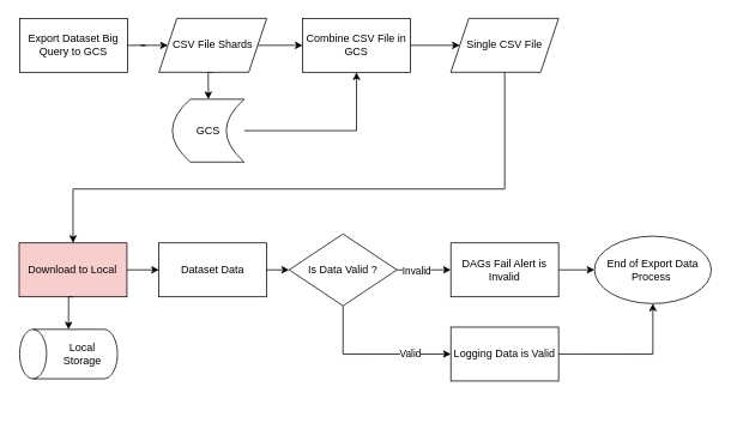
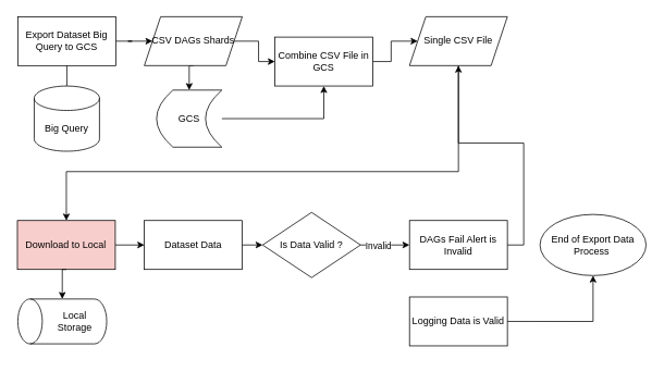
  <mxCell id="0" />
  <mxCell id="1" parent="0" />
  <mxCell id="2" style="edgeStyle=orthogonalEdgeStyle;rounded=0;orthogonalLoop=1;jettySize=auto;html=1;exitX=1;exitY=0.5;exitDx=0;exitDy=0;entryX=0;entryY=0.5;entryDx=0;entryDy=0;" edge="1" parent="1" source="3" target="9"><mxGeometry relative="1" as="geometry" /></mxCell>
  <mxCell id="3" value="Export Dataset Big Query to GCS" style="rounded=0;whiteSpace=wrap;html=1;" vertex="1" parent="1"><mxGeometry x="21" y="20" width="120" height="60" as="geometry" /></mxCell>
+ <mxCell id="4" value="Big Query" style="shape=cylinder3;whiteSpace=wrap;html=1;boundedLbl=1;backgroundOutline=1;size=15;" vertex="1" parent="1"><mxGeometry x="41" y="105" width="80" height="80" as="geometry" /></mxCell>
  <mxCell id="5" style="edgeStyle=orthogonalEdgeStyle;rounded=0;orthogonalLoop=1;jettySize=auto;html=1;exitX=1;exitY=0.5;exitDx=0;exitDy=0;entryX=0.5;entryY=1;entryDx=0;entryDy=0;" edge="1" parent="1" source="6" target="11"><mxGeometry relative="1" as="geometry" /></mxCell>
  <mxCell id="6" value="GCS" style="shape=dataStorage;whiteSpace=wrap;html=1;fixedSize=1;" vertex="1" parent="1"><mxGeometry x="191" y="110" width="80" height="70" as="geometry" /></mxCell>
  <mxCell id="7" style="edgeStyle=orthogonalEdgeStyle;rounded=0;orthogonalLoop=1;jettySize=auto;html=1;exitX=0.5;exitY=1;exitDx=0;exitDy=0;entryX=0.5;entryY=0;entryDx=0;entryDy=0;" edge="1" parent="1" source="9" target="6"><mxGeometry relative="1" as="geometry" /></mxCell>
  <mxCell id="8" style="edgeStyle=orthogonalEdgeStyle;rounded=0;orthogonalLoop=1;jettySize=auto;html=1;exitX=1;exitY=0.5;exitDx=0;exitDy=0;entryX=0;entryY=0.5;entryDx=0;entryDy=0;" edge="1" parent="1" source="9" target="11"><mxGeometry relative="1" as="geometry" /></mxCell>
- <mxCell id="9" value="CSV File Shards" style="shape=parallelogram;perimeter=parallelogramPerimeter;whiteSpace=wrap;html=1;fixedSize=1;" vertex="1" parent="1"><mxGeometry x="175.99" y="20" width="120" height="60" as="geometry" /></mxCell>
+ <mxCell id="9" value="CSV DAGs Shards" style="shape=parallelogram;perimeter=parallelogramPerimeter;whiteSpace=wrap;html=1;fixedSize=1;" vertex="1" parent="1"><mxGeometry x="175.99" y="20" width="120" height="60" as="geometry" /></mxCell>
  <mxCell id="10" style="edgeStyle=orthogonalEdgeStyle;rounded=0;orthogonalLoop=1;jettySize=auto;html=1;exitX=1;exitY=0.5;exitDx=0;exitDy=0;entryX=0;entryY=0.5;entryDx=0;entryDy=0;" edge="1" parent="1" source="11" target="13"><mxGeometry relative="1" as="geometry" /></mxCell>
- <mxCell id="11" value="Combine CSV File in GCS" style="rounded=0;whiteSpace=wrap;html=1;" vertex="1" parent="1"><mxGeometry x="336" y="20" width="120" height="60" as="geometry" /></mxCell>
+ <mxCell id="11" value="Combine CSV File in GCS" style="rounded=0;whiteSpace=wrap;html=1;" vertex="1" parent="1"><mxGeometry x="336" y="45" width="120" height="60" as="geometry" /></mxCell>
  <mxCell id="12" style="edgeStyle=orthogonalEdgeStyle;rounded=0;orthogonalLoop=1;jettySize=auto;html=1;exitX=0.5;exitY=1;exitDx=0;exitDy=0;entryX=0.5;entryY=0;entryDx=0;entryDy=0;" edge="1" parent="1" source="13" target="15"><mxGeometry relative="1" as="geometry"><Array as="points"><mxPoint x="561" y="210" /><mxPoint x="81" y="210" /></Array></mxGeometry></mxCell>
  <mxCell id="13" value="Single CSV File" style="shape=parallelogram;perimeter=parallelogramPerimeter;whiteSpace=wrap;html=1;fixedSize=1;" vertex="1" parent="1"><mxGeometry x="501" y="20" width="120" height="60" as="geometry" /></mxCell>
  <mxCell id="14" style="edgeStyle=orthogonalEdgeStyle;rounded=0;orthogonalLoop=1;jettySize=auto;html=1;exitX=1;exitY=0.5;exitDx=0;exitDy=0;entryX=0;entryY=0.5;entryDx=0;entryDy=0;" edge="1" parent="1" source="15" target="20"><mxGeometry relative="1" as="geometry" /></mxCell>
  <mxCell id="15" value="Download to Local" style="rounded=0;whiteSpace=wrap;html=1;fillColor=#f8cecc;" vertex="1" parent="1"><mxGeometry x="20.38" y="270" width="120" height="60" as="geometry" /></mxCell>
  <mxCell id="16" value="" style="group" vertex="1" connectable="0" parent="1"><mxGeometry x="31" y="360" width="90" height="67.5" as="geometry" /></mxCell>
  <mxCell id="17" value="" style="shape=cylinder3;whiteSpace=wrap;html=1;boundedLbl=1;backgroundOutline=1;size=15;rotation=-90;" vertex="1" parent="16"><mxGeometry x="16.876" y="-20.71" width="55.003" height="108.92" as="geometry" /></mxCell>
  <mxCell id="18" value="Local Storage" style="text;html=1;align=center;verticalAlign=middle;whiteSpace=wrap;rounded=0;" vertex="1" parent="16"><mxGeometry x="29.997" y="15.335" width="60.003" height="36.818" as="geometry" /></mxCell>
  <mxCell id="19" style="edgeStyle=orthogonalEdgeStyle;rounded=0;orthogonalLoop=1;jettySize=auto;html=1;exitX=1;exitY=0.5;exitDx=0;exitDy=0;entryX=0;entryY=0.5;entryDx=0;entryDy=0;" edge="1" parent="1" source="20" target="25"><mxGeometry relative="1" as="geometry" /></mxCell>
  <mxCell id="20" value="Dataset Data" style="rounded=0;whiteSpace=wrap;html=1;" vertex="1" parent="1"><mxGeometry x="175.99" y="270" width="120" height="60" as="geometry" /></mxCell>
  <mxCell id="21" style="edgeStyle=orthogonalEdgeStyle;rounded=0;orthogonalLoop=1;jettySize=auto;html=1;exitX=1;exitY=0.5;exitDx=0;exitDy=0;entryX=0;entryY=0.5;entryDx=0;entryDy=0;" edge="1" parent="1" source="25" target="28"><mxGeometry relative="1" as="geometry" /></mxCell>
  <mxCell id="22" value="Invalid" style="edgeLabel;html=1;align=center;verticalAlign=middle;resizable=0;points=[];" vertex="1" connectable="0" parent="21"><mxGeometry x="-0.478" relative="1" as="geometry"><mxPoint x="5" as="offset" /></mxGeometry></mxCell>
- <mxCell id="23" style="edgeStyle=orthogonalEdgeStyle;rounded=0;orthogonalLoop=1;jettySize=auto;html=1;exitX=0.5;exitY=1;exitDx=0;exitDy=0;entryX=0;entryY=0.5;entryDx=0;entryDy=0;" edge="1" parent="1" source="25" target="30"><mxGeometry relative="1" as="geometry" /></mxCell>
- <mxCell id="24" value="Valid" style="edgeLabel;html=1;align=center;verticalAlign=middle;resizable=0;points=[];" vertex="1" connectable="0" parent="23"><mxGeometry x="0.144" y="1" relative="1" as="geometry"><mxPoint x="29" y="1" as="offset" /></mxGeometry></mxCell>
  <mxCell id="25" value="Is Data Valid ?" style="rhombus;whiteSpace=wrap;html=1;" vertex="1" parent="1"><mxGeometry x="321" y="260" width="120" height="80" as="geometry" /></mxCell>
  <mxCell id="26" value="End of Export Data Process&amp;nbsp;" style="ellipse;whiteSpace=wrap;html=1;" vertex="1" parent="1"><mxGeometry x="661" y="262.5" width="130" height="75" as="geometry" /></mxCell>
- <mxCell id="27" style="edgeStyle=orthogonalEdgeStyle;rounded=0;orthogonalLoop=1;jettySize=auto;html=1;exitX=1;exitY=0.5;exitDx=0;exitDy=0;" edge="1" parent="1" source="28" target="26"><mxGeometry relative="1" as="geometry" /></mxCell>
+ <mxCell id="27" style="edgeStyle=orthogonalEdgeStyle;rounded=0;orthogonalLoop=1;jettySize=auto;html=1;exitX=1;exitY=0.5;exitDx=0;exitDy=0;" edge="1" parent="1" source="28" target="13"><mxGeometry relative="1" as="geometry" /></mxCell>
  <mxCell id="28" value="DAGs Fail Alert is Invalid" style="rounded=0;whiteSpace=wrap;html=1;" vertex="1" parent="1"><mxGeometry x="501" y="270" width="120" height="60" as="geometry" /></mxCell>
  <mxCell id="29" style="edgeStyle=orthogonalEdgeStyle;rounded=0;orthogonalLoop=1;jettySize=auto;html=1;exitX=1;exitY=0.5;exitDx=0;exitDy=0;" edge="1" parent="1" source="30" target="26"><mxGeometry relative="1" as="geometry" /></mxCell>
  <mxCell id="30" value="Logging Data is Valid" style="rounded=0;whiteSpace=wrap;html=1;" vertex="1" parent="1"><mxGeometry x="501" y="363.75" width="120" height="60" as="geometry" /></mxCell>
+ <mxCell id="31" style="edgeStyle=orthogonalEdgeStyle;rounded=0;orthogonalLoop=1;jettySize=auto;html=1;exitX=0.5;exitY=1;exitDx=0;exitDy=0;entryX=0.5;entryY=0;entryDx=0;entryDy=0;entryPerimeter=0;endArrow=none;startFill=0;" edge="1" parent="1" source="3" target="4"><mxGeometry relative="1" as="geometry" /></mxCell>
  <mxCell id="32" style="edgeStyle=orthogonalEdgeStyle;rounded=0;orthogonalLoop=1;jettySize=auto;html=1;exitX=0.5;exitY=1;exitDx=0;exitDy=0;entryX=1;entryY=0.5;entryDx=0;entryDy=0;entryPerimeter=0;" edge="1" parent="1" source="15" target="17"><mxGeometry relative="1" as="geometry" /></mxCell>
